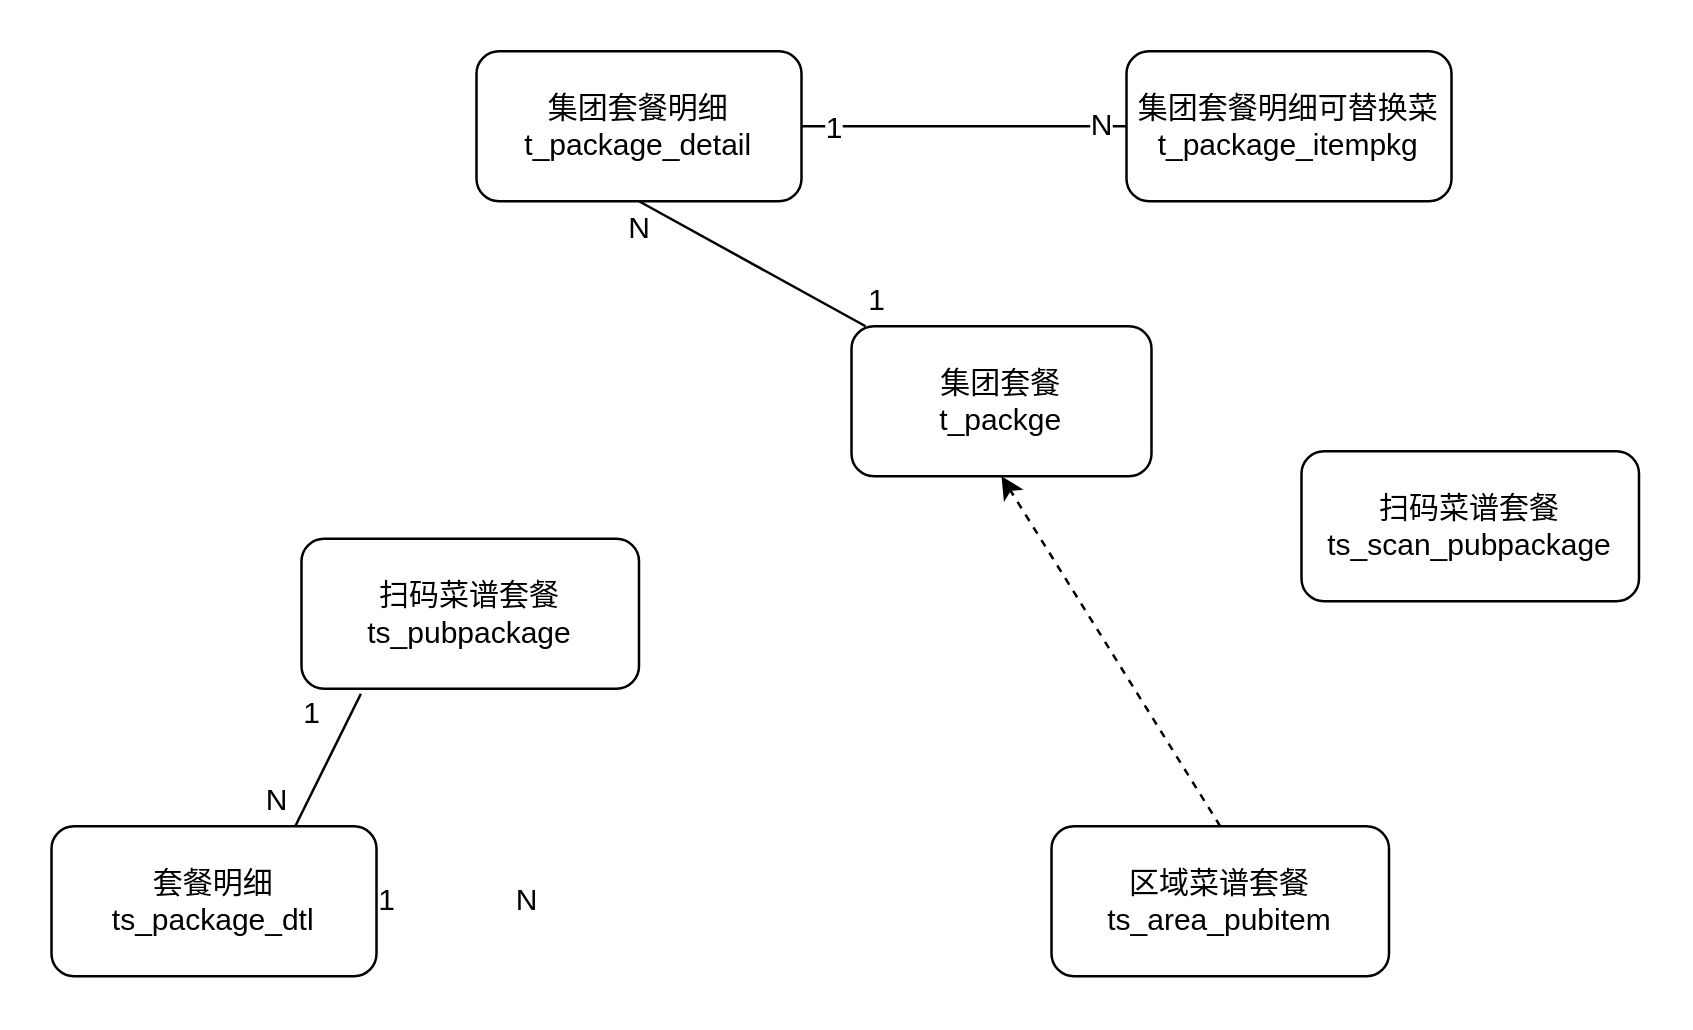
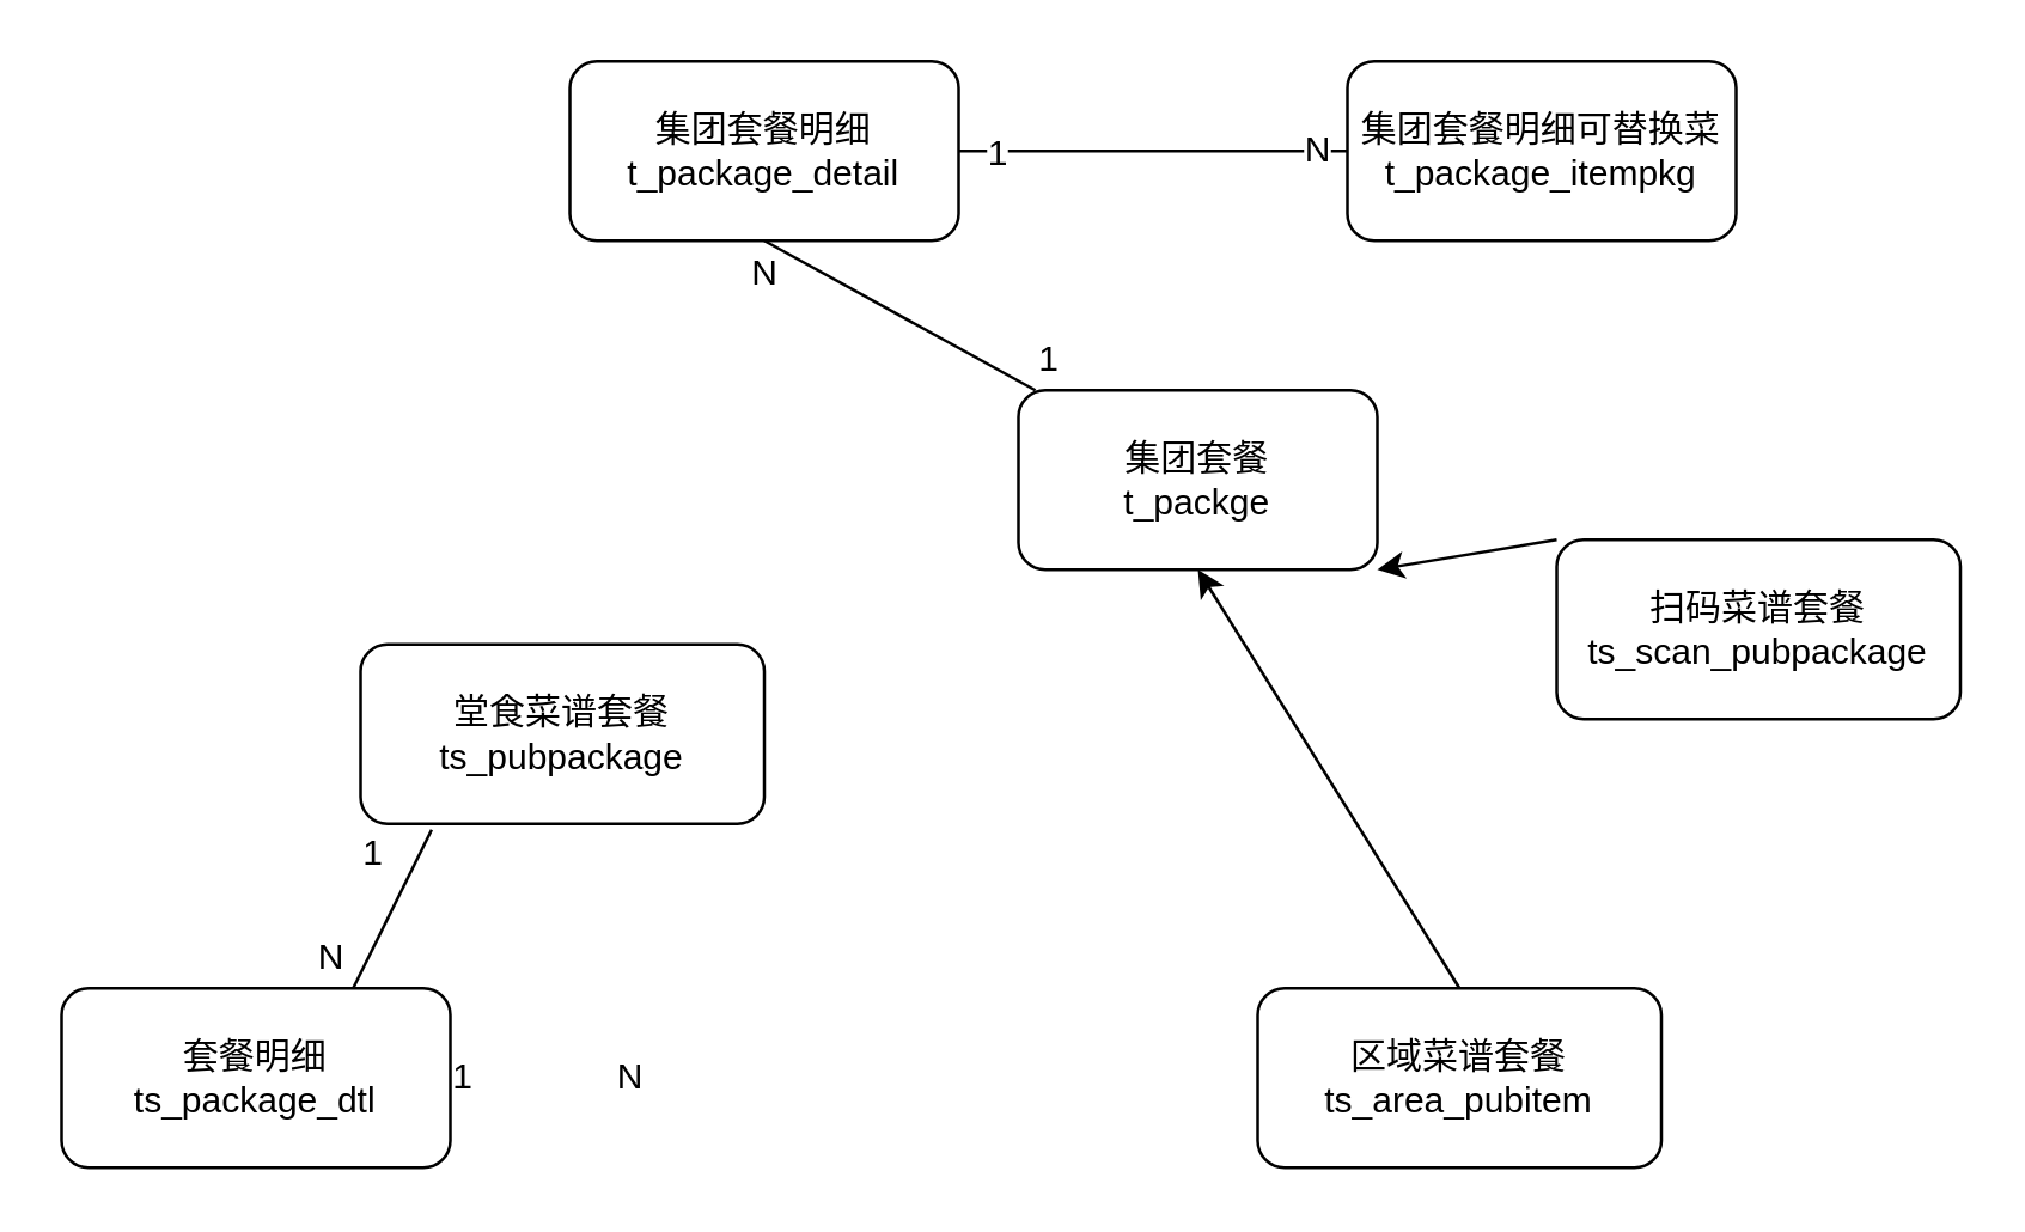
  <mxCell id="0" />
  <mxCell id="1" parent="0" />
- <mxCell id="2" value="扫码菜谱套餐&lt;br&gt;ts_pubpackage" style="rounded=1;whiteSpace=wrap;html=1;" vertex="1" parent="1"><mxGeometry x="120" y="215" width="135" height="60" as="geometry" /></mxCell>
+ <mxCell id="2" value="堂食菜谱套餐&lt;br&gt;ts_pubpackage" style="rounded=1;whiteSpace=wrap;html=1;" vertex="1" parent="1"><mxGeometry x="120" y="215" width="135" height="60" as="geometry" /></mxCell>
  <mxCell id="3" value="1" style="text;html=1;align=center;verticalAlign=middle;resizable=0;points=[];autosize=1;" vertex="1" parent="1"><mxGeometry x="144" y="350" width="20" height="20" as="geometry" /></mxCell>
  <mxCell id="4" value="套餐明细&lt;br&gt;ts_package_dtl" style="rounded=1;whiteSpace=wrap;html=1;" vertex="1" parent="1"><mxGeometry x="20" y="330" width="130" height="60" as="geometry" /></mxCell>
  <mxCell id="5" value="" style="endArrow=none;html=1;entryX=0.176;entryY=1.033;entryDx=0;entryDy=0;exitX=0.75;exitY=0;exitDx=0;exitDy=0;entryPerimeter=0;" edge="1" parent="1" source="4" target="2"><mxGeometry width="50" height="50" relative="1" as="geometry"><mxPoint x="140" y="380" as="sourcePoint" /><mxPoint x="190" y="330" as="targetPoint" /></mxGeometry></mxCell>
  <mxCell id="6" value="1" style="text;html=1;align=center;verticalAlign=middle;resizable=0;points=[];autosize=1;" vertex="1" parent="1"><mxGeometry x="114" y="275" width="20" height="20" as="geometry" /></mxCell>
  <mxCell id="7" value="N" style="text;html=1;align=center;verticalAlign=middle;resizable=0;points=[];autosize=1;" vertex="1" parent="1"><mxGeometry x="100" y="310" width="20" height="20" as="geometry" /></mxCell>
  <mxCell id="8" value="N" style="text;html=1;align=center;verticalAlign=middle;resizable=0;points=[];autosize=1;" vertex="1" parent="1"><mxGeometry x="200" y="350" width="20" height="20" as="geometry" /></mxCell>
  <mxCell id="9" value="扫码菜谱套餐&lt;br&gt;ts_scan_pubpackage" style="rounded=1;whiteSpace=wrap;html=1;" vertex="1" parent="1"><mxGeometry x="520" y="180" width="135" height="60" as="geometry" /></mxCell>
  <mxCell id="10" value="区域菜谱套餐&lt;br&gt;ts_area_pubitem" style="rounded=1;whiteSpace=wrap;html=1;" vertex="1" parent="1"><mxGeometry x="420" y="330" width="135" height="60" as="geometry" /></mxCell>
  <mxCell id="11" value="集团套餐&lt;br&gt;t_packge" style="rounded=1;whiteSpace=wrap;html=1;" vertex="1" parent="1"><mxGeometry x="340" y="130" width="120" height="60" as="geometry" /></mxCell>
  <mxCell id="12" value="集团套餐明细&lt;br&gt;t_package_detail" style="rounded=1;whiteSpace=wrap;html=1;" vertex="1" parent="1"><mxGeometry x="190" y="20" width="130" height="60" as="geometry" /></mxCell>
  <mxCell id="13" value="集团套餐明细可替换菜&lt;br&gt;t_package_itempkg" style="rounded=1;whiteSpace=wrap;html=1;" vertex="1" parent="1"><mxGeometry x="450" y="20" width="130" height="60" as="geometry" /></mxCell>
  <mxCell id="14" value="" style="endArrow=none;html=1;entryX=0.5;entryY=1;entryDx=0;entryDy=0;" edge="1" parent="1" source="11" target="12"><mxGeometry width="50" height="50" relative="1" as="geometry"><mxPoint x="360" y="210" as="sourcePoint" /><mxPoint x="410" y="160" as="targetPoint" /></mxGeometry></mxCell>
  <mxCell id="15" value="N" style="text;html=1;align=center;verticalAlign=middle;resizable=0;points=[];labelBackgroundColor=#ffffff;" vertex="1" connectable="0" parent="14"><mxGeometry x="0.849" y="-2" relative="1" as="geometry"><mxPoint x="-7.54" y="8.13" as="offset" /></mxGeometry></mxCell>
  <mxCell id="16" value="1" style="text;html=1;align=center;verticalAlign=middle;resizable=0;points=[];autosize=1;" vertex="1" parent="1"><mxGeometry x="340" y="110" width="20" height="20" as="geometry" /></mxCell>
  <mxCell id="17" value="" style="endArrow=none;html=1;entryX=0;entryY=0.5;entryDx=0;entryDy=0;exitX=1;exitY=0.5;exitDx=0;exitDy=0;" edge="1" parent="1" source="12" target="13"><mxGeometry width="50" height="50" relative="1" as="geometry"><mxPoint x="360" y="210" as="sourcePoint" /><mxPoint x="410" y="160" as="targetPoint" /></mxGeometry></mxCell>
  <mxCell id="18" value="1" style="text;html=1;align=center;verticalAlign=middle;resizable=0;points=[];labelBackgroundColor=#ffffff;" vertex="1" connectable="0" parent="17"><mxGeometry x="-0.823" relative="1" as="geometry"><mxPoint as="offset" /></mxGeometry></mxCell>
  <mxCell id="19" value="N" style="text;html=1;align=center;verticalAlign=middle;resizable=0;points=[];labelBackgroundColor=#ffffff;" vertex="1" connectable="0" parent="17"><mxGeometry x="0.834" y="1" relative="1" as="geometry"><mxPoint as="offset" /></mxGeometry></mxCell>
- <mxCell id="20" value="" style="endArrow=classic;html=1;exitX=0.5;exitY=0;exitDx=0;exitDy=0;entryX=0.5;entryY=1;entryDx=0;entryDy=0;dashed=1;" edge="1" parent="1" source="10" target="11"><mxGeometry width="50" height="50" relative="1" as="geometry"><mxPoint x="360" y="210" as="sourcePoint" /><mxPoint x="410" y="160" as="targetPoint" /></mxGeometry></mxCell>
+ <mxCell id="20" value="" style="endArrow=classic;html=1;exitX=0.5;exitY=0;exitDx=0;exitDy=0;entryX=0.5;entryY=1;entryDx=0;entryDy=0;" edge="1" parent="1" source="10" target="11"><mxGeometry width="50" height="50" relative="1" as="geometry"><mxPoint x="360" y="210" as="sourcePoint" /><mxPoint x="410" y="160" as="targetPoint" /></mxGeometry></mxCell>
+ <mxCell id="21" value="" style="endArrow=classic;html=1;entryX=1;entryY=1;entryDx=0;entryDy=0;exitX=0;exitY=0;exitDx=0;exitDy=0;" edge="1" parent="1" source="9" target="11"><mxGeometry width="50" height="50" relative="1" as="geometry"><mxPoint x="360" y="210" as="sourcePoint" /><mxPoint x="410" y="160" as="targetPoint" /></mxGeometry></mxCell>
